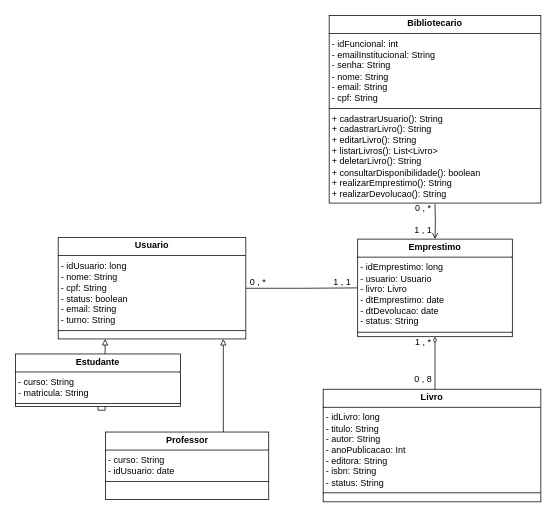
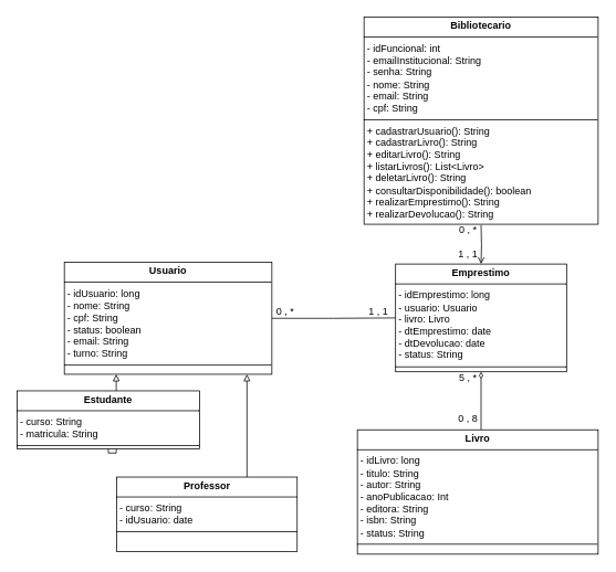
  <mxCell id="0" />
  <mxCell id="1" parent="0" />
  <mxCell id="2" style="edgeStyle=orthogonalEdgeStyle;rounded=0;orthogonalLoop=1;jettySize=auto;html=1;exitX=1;exitY=0.5;exitDx=0;exitDy=0;entryX=0;entryY=0.5;entryDx=0;entryDy=0;endArrow=none;startFill=0;" edge="1" parent="1" source="3" target="11"><mxGeometry relative="1" as="geometry" /></mxCell>
  <mxCell id="3" value="&lt;p style=&quot;margin:0px;margin-top:4px;text-align:center;&quot;&gt;&lt;b&gt;Usuario&lt;/b&gt;&lt;/p&gt;&lt;hr size=&quot;1&quot; style=&quot;border-style:solid;&quot;&gt;&lt;p style=&quot;margin:0px;margin-left:4px;&quot;&gt;- idUsuario: long&lt;/p&gt;&lt;p style=&quot;margin:0px;margin-left:4px;&quot;&gt;- nome: String&lt;/p&gt;&lt;p style=&quot;margin:0px;margin-left:4px;&quot;&gt;- cpf: String&lt;/p&gt;&lt;p style=&quot;margin:0px;margin-left:4px;&quot;&gt;- status: boolean&lt;/p&gt;&lt;p style=&quot;margin:0px;margin-left:4px;&quot;&gt;- email: String&lt;/p&gt;&lt;p style=&quot;margin:0px;margin-left:4px;&quot;&gt;&lt;span style=&quot;background-color: transparent; color: light-dark(rgb(0, 0, 0), rgb(255, 255, 255));&quot;&gt;- turno: String&lt;/span&gt;&lt;/p&gt;&lt;hr size=&quot;1&quot; style=&quot;border-style:solid;&quot;&gt;&lt;p style=&quot;margin:0px;margin-left:4px;&quot;&gt;&lt;br&gt;&lt;/p&gt;&lt;div&gt;&lt;br&gt;&lt;/div&gt;" style="verticalAlign=top;align=left;overflow=fill;html=1;whiteSpace=wrap;" parent="1" vertex="1"><mxGeometry x="77" y="316" width="250" height="135" as="geometry" /></mxCell>
  <mxCell id="4" style="edgeStyle=orthogonalEdgeStyle;rounded=0;orthogonalLoop=1;jettySize=auto;html=1;endArrow=block;endFill=0;flowAnimation=0;shadow=0;jumpStyle=none;jumpSize=6;entryX=0.88;entryY=1;entryDx=0;entryDy=0;entryPerimeter=0;" parent="1" target="3" edge="1"><mxGeometry relative="1" as="geometry"><mxPoint x="297" y="591" as="sourcePoint" /><mxPoint x="285" y="526" as="targetPoint" /><Array as="points"><mxPoint x="297" y="596" /><mxPoint x="297" y="596" /></Array></mxGeometry></mxCell>
  <mxCell id="5" value="&lt;p style=&quot;margin:0px;margin-top:4px;text-align:center;&quot;&gt;&lt;b&gt;Professor&lt;/b&gt;&lt;/p&gt;&lt;hr size=&quot;1&quot; style=&quot;border-style:solid;&quot;&gt;&lt;p style=&quot;margin:0px;margin-left:4px;&quot;&gt;&lt;span style=&quot;background-color: transparent; color: light-dark(rgb(0, 0, 0), rgb(255, 255, 255));&quot;&gt;- curso: String&lt;/span&gt;&lt;/p&gt;&lt;p style=&quot;margin:0px;margin-left:4px;&quot;&gt;- idUsuario: date&lt;span style=&quot;background-color: transparent; color: light-dark(rgb(0, 0, 0), rgb(255, 255, 255));&quot;&gt;&amp;nbsp;&lt;br&gt;&lt;/span&gt;&lt;/p&gt;&lt;hr size=&quot;1&quot; style=&quot;border-style:solid;&quot;&gt;&lt;p style=&quot;margin:0px;margin-left:4px;&quot;&gt;&lt;br&gt;&lt;/p&gt;&lt;div&gt;&lt;br&gt;&lt;/div&gt;&lt;div&gt;&lt;br&gt;&lt;/div&gt;" style="verticalAlign=top;align=left;overflow=fill;html=1;whiteSpace=wrap;" parent="1" vertex="1"><mxGeometry x="140" y="575" width="217.5" height="90" as="geometry" /></mxCell>
  <mxCell id="6" style="edgeStyle=orthogonalEdgeStyle;rounded=0;orthogonalLoop=1;jettySize=auto;html=1;entryX=0.25;entryY=1;entryDx=0;entryDy=0;exitX=0.5;exitY=0;exitDx=0;exitDy=0;endArrow=block;endFill=0;" parent="1" source="7" target="3" edge="1"><mxGeometry relative="1" as="geometry"><Array as="points"><mxPoint x="140" y="546" /></Array></mxGeometry></mxCell>
  <mxCell id="7" value="&lt;p style=&quot;margin:0px;margin-top:4px;text-align:center;&quot;&gt;&lt;b&gt;Estudante&lt;/b&gt;&lt;/p&gt;&lt;hr size=&quot;1&quot; style=&quot;border-style:solid;&quot;&gt;&lt;p style=&quot;margin:0px;margin-left:4px;&quot;&gt;&lt;span style=&quot;background-color: transparent; color: light-dark(rgb(0, 0, 0), rgb(255, 255, 255));&quot;&gt;- curso: String&lt;/span&gt;&lt;/p&gt;&lt;p style=&quot;margin:0px;margin-left:4px;&quot;&gt;- matricula: String&lt;br&gt;&lt;/p&gt;&lt;hr size=&quot;1&quot; style=&quot;border-style:solid;&quot;&gt;&lt;p style=&quot;margin: 0px 0px 0px 4px;&quot;&gt;&lt;br&gt;&lt;/p&gt;&lt;div&gt;&lt;br&gt;&lt;/div&gt;&lt;p style=&quot;margin: 0px 0px 0px 4px;&quot;&gt;&lt;br&gt;&lt;/p&gt;&lt;div&gt;&lt;br&gt;&lt;/div&gt;" style="verticalAlign=top;align=left;overflow=fill;html=1;whiteSpace=wrap;" parent="1" vertex="1"><mxGeometry x="20" y="471" width="220" height="70" as="geometry" /></mxCell>
  <mxCell id="8" style="edgeStyle=orthogonalEdgeStyle;rounded=0;orthogonalLoop=1;jettySize=auto;html=1;entryX=0.5;entryY=0;entryDx=0;entryDy=0;endArrow=open;endFill=0;" edge="1" parent="1" target="11"><mxGeometry relative="1" as="geometry"><mxPoint x="579" y="271" as="sourcePoint" /></mxGeometry></mxCell>
  <mxCell id="9" value="&lt;p style=&quot;margin:0px;margin-top:4px;text-align:center;&quot;&gt;&lt;b&gt;Bibliotecario&lt;/b&gt;&lt;/p&gt;&lt;hr size=&quot;1&quot; style=&quot;border-style:solid;&quot;&gt;&lt;p style=&quot;margin:0px;margin-left:4px;&quot;&gt;&lt;span style=&quot;background-color: transparent; color: light-dark(rgb(0, 0, 0), rgb(255, 255, 255));&quot;&gt;- idFuncional: int&lt;/span&gt;&lt;/p&gt;&lt;p style=&quot;margin:0px;margin-left:4px;&quot;&gt;&lt;span style=&quot;background-color: transparent; color: light-dark(rgb(0, 0, 0), rgb(255, 255, 255));&quot;&gt;- emailInstitucional: String&lt;/span&gt;&lt;/p&gt;&lt;p style=&quot;margin:0px;margin-left:4px;&quot;&gt;&lt;span style=&quot;background-color: transparent; color: light-dark(rgb(0, 0, 0), rgb(255, 255, 255));&quot;&gt;- senha: String&lt;br&gt;&lt;/span&gt;&lt;/p&gt;&lt;p style=&quot;margin:0px;margin-left:4px;&quot;&gt;- nome: String&lt;/p&gt;&lt;p style=&quot;margin:0px;margin-left:4px;&quot;&gt;&lt;span style=&quot;background-color: transparent; color: light-dark(rgb(0, 0, 0), rgb(255, 255, 255));&quot;&gt;- email: String&lt;/span&gt;&lt;/p&gt;&lt;p style=&quot;margin:0px;margin-left:4px;&quot;&gt;&lt;span style=&quot;background-color: transparent; color: light-dark(rgb(0, 0, 0), rgb(255, 255, 255));&quot;&gt;- cpf: String&lt;/span&gt;&lt;/p&gt;&lt;hr size=&quot;1&quot; style=&quot;border-style:solid;&quot;&gt;&lt;p style=&quot;margin: 0px 0px 0px 4px;&quot;&gt;+ cadastrarUsuario(): String&lt;/p&gt;&lt;p style=&quot;margin: 0px 0px 0px 4px;&quot;&gt;+ cadastrarLivro(): String&lt;/p&gt;&lt;p style=&quot;margin: 0px 0px 0px 4px;&quot;&gt;+ editarLivro(): String&lt;/p&gt;&lt;p style=&quot;margin: 0px 0px 0px 4px;&quot;&gt;+ listarLivros(): List&amp;lt;Livro&amp;gt;&lt;/p&gt;&lt;p style=&quot;margin: 0px 0px 0px 4px;&quot;&gt;+ deletarLivro(): String&lt;/p&gt;&lt;p style=&quot;margin: 0px 0px 0px 4px;&quot;&gt;+ consultarDisponibilidade(): boolean&lt;/p&gt;&lt;p style=&quot;margin: 0px 0px 0px 4px;&quot;&gt;+ realizarEmprestimo(): String&lt;/p&gt;&lt;p style=&quot;margin: 0px 0px 0px 4px;&quot;&gt;+ realizarDevolucao(): String&lt;/p&gt;" style="verticalAlign=top;align=left;overflow=fill;html=1;whiteSpace=wrap;" parent="1" vertex="1"><mxGeometry x="438" y="20" width="282" height="250" as="geometry" /></mxCell>
  <mxCell id="10" style="edgeStyle=orthogonalEdgeStyle;rounded=0;orthogonalLoop=1;jettySize=auto;html=1;endArrow=diamondThin;startFill=0;endFill=0;entryX=0.5;entryY=1;entryDx=0;entryDy=0;" parent="1" source="12" target="11" edge="1"><mxGeometry relative="1" as="geometry"><Array as="points"><mxPoint x="579" y="588" /><mxPoint x="579" y="588" /></Array></mxGeometry></mxCell>
  <mxCell id="11" value="&lt;p style=&quot;margin:0px;margin-top:4px;text-align:center;&quot;&gt;&lt;b&gt;Emprestimo&lt;/b&gt;&lt;/p&gt;&lt;hr size=&quot;1&quot; style=&quot;border-style:solid;&quot;&gt;&lt;p style=&quot;margin:0px;margin-left:4px;&quot;&gt;- idEmprestimo: long&lt;/p&gt;&lt;p style=&quot;margin:0px;margin-left:4px;&quot;&gt;- usuario: Usuario&lt;/p&gt;&lt;p style=&quot;margin:0px;margin-left:4px;&quot;&gt;- livro: Livro&lt;/p&gt;&lt;p style=&quot;margin:0px;margin-left:4px;&quot;&gt;- dtEmprestimo: date&lt;/p&gt;&lt;p style=&quot;margin:0px;margin-left:4px;&quot;&gt;- dtDevolucao: date&lt;/p&gt;&lt;p style=&quot;margin:0px;margin-left:4px;&quot;&gt;- status: String&lt;/p&gt;&lt;hr size=&quot;1&quot; style=&quot;border-style:solid;&quot;&gt;&lt;p style=&quot;margin:0px;margin-left:4px;&quot;&gt;&lt;br&gt;&lt;/p&gt;" style="verticalAlign=top;align=left;overflow=fill;html=1;whiteSpace=wrap;" parent="1" vertex="1"><mxGeometry x="476" y="318" width="206" height="130" as="geometry" /></mxCell>
  <mxCell id="12" value="&lt;p style=&quot;margin:0px;margin-top:4px;text-align:center;&quot;&gt;&lt;b&gt;Livro&lt;/b&gt;&lt;/p&gt;&lt;hr size=&quot;1&quot; style=&quot;border-style:solid;&quot;&gt;&lt;p style=&quot;margin:0px;margin-left:4px;&quot;&gt;- idLivro: long&lt;/p&gt;&lt;p style=&quot;margin:0px;margin-left:4px;&quot;&gt;- titulo: String&lt;/p&gt;&lt;p style=&quot;margin:0px;margin-left:4px;&quot;&gt;- autor: String&lt;/p&gt;&lt;p style=&quot;margin:0px;margin-left:4px;&quot;&gt;&lt;span style=&quot;background-color: transparent; color: light-dark(rgb(0, 0, 0), rgb(255, 255, 255));&quot;&gt;- anoPublicacao: Int&lt;/span&gt;&lt;/p&gt;&lt;p style=&quot;margin:0px;margin-left:4px;&quot;&gt;&lt;span style=&quot;background-color: transparent; color: light-dark(rgb(0, 0, 0), rgb(255, 255, 255));&quot;&gt;- editora: String&lt;/span&gt;&lt;/p&gt;&lt;p style=&quot;margin:0px;margin-left:4px;&quot;&gt;&lt;span style=&quot;background-color: transparent; color: light-dark(rgb(0, 0, 0), rgb(255, 255, 255));&quot;&gt;- isbn: String&lt;/span&gt;&lt;/p&gt;&lt;p style=&quot;margin:0px;margin-left:4px;&quot;&gt;- status: String&lt;/p&gt;&lt;hr size=&quot;1&quot; style=&quot;border-style:solid;&quot;&gt;&lt;p style=&quot;margin:0px;margin-left:4px;&quot;&gt;&lt;br&gt;&lt;/p&gt;" style="verticalAlign=top;align=left;overflow=fill;html=1;whiteSpace=wrap;" parent="1" vertex="1"><mxGeometry x="430" y="518" width="290" height="150" as="geometry" /></mxCell>
  <mxCell id="13" value="0 , *" style="text;html=1;align=center;verticalAlign=middle;resizable=0;points=[];autosize=1;strokeColor=none;fillColor=none;" vertex="1" parent="1"><mxGeometry x="543" y="262" width="40" height="30" as="geometry" /></mxCell>
  <mxCell id="14" value="1 , 1" style="text;html=1;align=center;verticalAlign=middle;resizable=0;points=[];autosize=1;strokeColor=none;fillColor=none;" vertex="1" parent="1"><mxGeometry x="538" y="292" width="50" height="30" as="geometry" /></mxCell>
- <mxCell id="15" value="1 , *" style="text;html=1;align=center;verticalAlign=middle;resizable=0;points=[];autosize=1;strokeColor=none;fillColor=none;" vertex="1" parent="1"><mxGeometry x="543" y="440" width="40" height="30" as="geometry" /></mxCell>
+ <mxCell id="15" value="5 , *" style="text;html=1;align=center;verticalAlign=middle;resizable=0;points=[];autosize=1;strokeColor=none;fillColor=none;" vertex="1" parent="1"><mxGeometry x="543" y="440" width="40" height="30" as="geometry" /></mxCell>
  <mxCell id="16" value="0 , 8" style="text;html=1;align=center;verticalAlign=middle;resizable=0;points=[];autosize=1;strokeColor=none;fillColor=none;" vertex="1" parent="1"><mxGeometry x="538" y="490" width="50" height="30" as="geometry" /></mxCell>
  <mxCell id="17" value="0 , *" style="text;html=1;align=center;verticalAlign=middle;resizable=0;points=[];autosize=1;strokeColor=none;fillColor=none;" vertex="1" parent="1"><mxGeometry x="323" y="360" width="40" height="30" as="geometry" /></mxCell>
  <mxCell id="18" value="1 , 1" style="text;html=1;align=center;verticalAlign=middle;resizable=0;points=[];autosize=1;strokeColor=none;fillColor=none;" vertex="1" parent="1"><mxGeometry x="430" y="360" width="50" height="30" as="geometry" /></mxCell>
